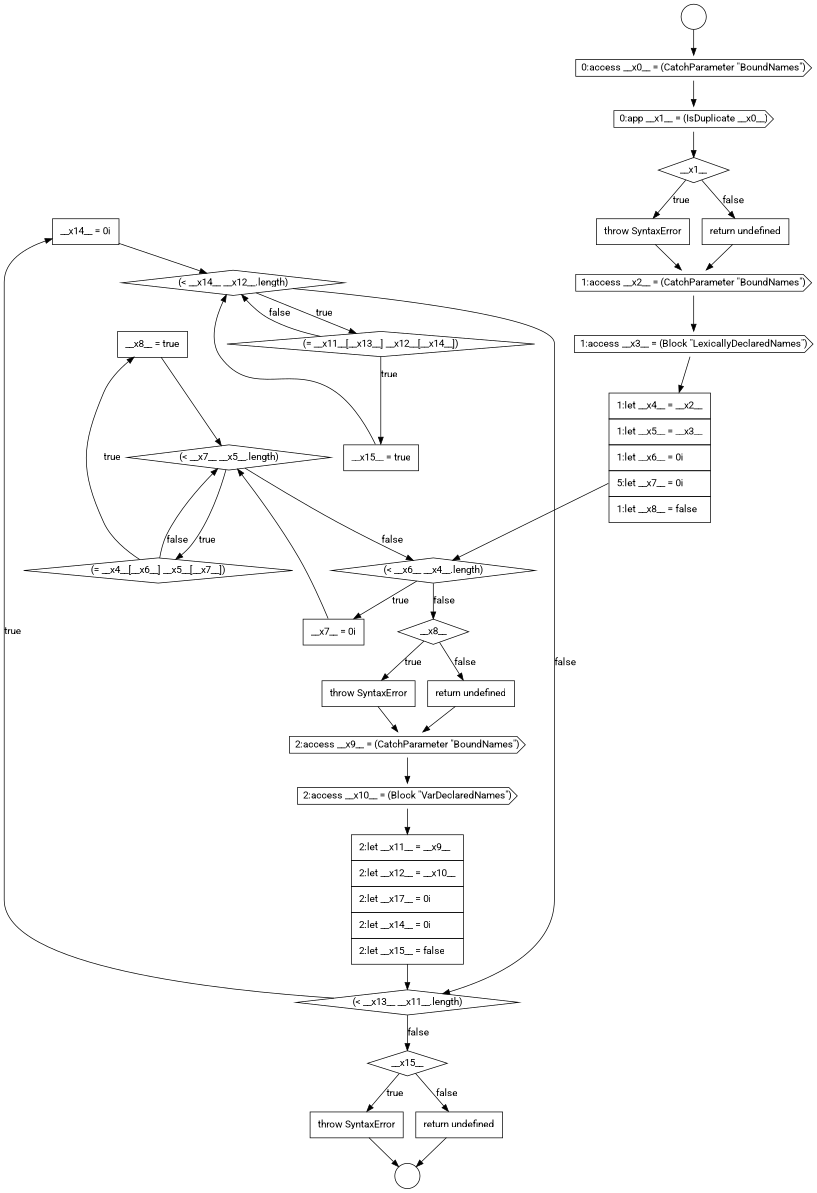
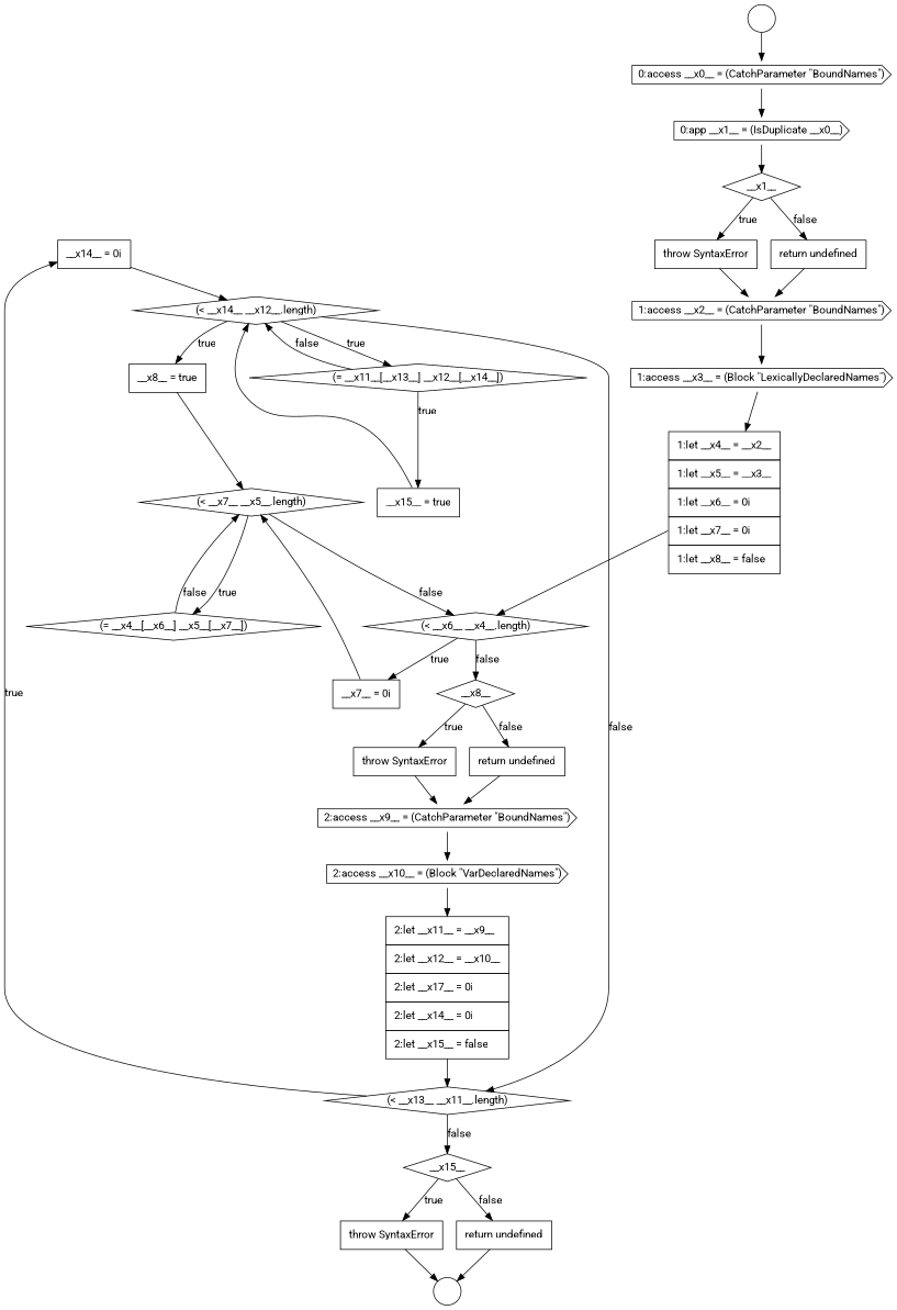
  digraph {
    fontname=Roboto
    node [color=black fillcolor=white fontname=Roboto shape=none style=filled]
    edge [color=black fontname=Roboto]
    n1 [label=<<font color="black">     <table border="0" cellborder="1" cellspacing="0" cellpadding="10">       <tr><td align="left">__x14__ = 0i</td></tr>     </table>   </font>> margin=0]
    n2 [label=<<font color="black">(&lt; __x14__ __x12__.length)</font>> shape=diamond]
    n3 [label=<<font color="black">(&lt; __x13__ __x11__.length)</font>> shape=diamond]
    n4 [label=<<font color="black">(= __x11__[__x13__] __x12__[__x14__])</font>> shape=diamond]
    n5 [label=" " shape=circle]
    n6 [label=<<font color="black">__x8__</font>> shape=diamond]
    n7 [label=<<font color="black">     <table border="0" cellborder="1" cellspacing="0" cellpadding="10">       <tr><td align="left">return undefined</td></tr>     </table>   </font>> margin=0]
    n8 [label=<<font color="black">     <table border="0" cellborder="1" cellspacing="0" cellpadding="10">       <tr><td align="left">throw SyntaxError</td></tr>     </table>   </font>> margin=0]
    n9 [label=<<font color="black">2:access __x9__ = (CatchParameter &quot;BoundNames&quot;)</font>> shape=cds]
    n10 [label=<<font color="black">2:access __x10__ = (Block &quot;VarDeclaredNames&quot;)</font>> shape=cds]
    n11 [label=<<font color="black">__x15__</font>> shape=diamond]
    n12 [label=<<font color="black">     <table border="0" cellborder="1" cellspacing="0" cellpadding="10">       <tr><td align="left">throw SyntaxError</td></tr>     </table>   </font>> margin=0]
    n13 [label=<<font color="black">     <table border="0" cellborder="1" cellspacing="0" cellpadding="10">       <tr><td align="left">return undefined</td></tr>     </table>   </font>> margin=0]
    n14 [label=<<font color="black">1:access __x3__ = (Block &quot;LexicallyDeclaredNames&quot;)</font>> shape=cds]
-   n15 [label=<<font color="black">     <table border="0" cellborder="1" cellspacing="0" cellpadding="10">       <tr><td align="left">1:let __x4__ = __x2__</td></tr>       <tr><td align="left">1:let __x5__ = __x3__</td></tr>       <tr><td align="left">1:let __x6__ = 0i</td></tr>       <tr><td align="left">5:let __x7__ = 0i</td></tr>       <tr><td align="left">1:let __x8__ = false</td></tr>     </table>   </font>> margin=0]
+   n15 [label=<<font color="black">     <table border="0" cellborder="1" cellspacing="0" cellpadding="10">       <tr><td align="left">1:let __x4__ = __x2__</td></tr>       <tr><td align="left">1:let __x5__ = __x3__</td></tr>       <tr><td align="left">1:let __x6__ = 0i</td></tr>       <tr><td align="left">1:let __x7__ = 0i</td></tr>       <tr><td align="left">1:let __x8__ = false</td></tr>     </table>   </font>> margin=0]
    n16 [label=<<font color="black">(&lt; __x6__ __x4__.length)</font>> shape=diamond]
    n17 [label=<<font color="black">__x1__</font>> shape=diamond]
    n18 [label=<<font color="black">     <table border="0" cellborder="1" cellspacing="0" cellpadding="10">       <tr><td align="left">throw SyntaxError</td></tr>     </table>   </font>> margin=0]
    n19 [label=<<font color="black">     <table border="0" cellborder="1" cellspacing="0" cellpadding="10">       <tr><td align="left">return undefined</td></tr>     </table>   </font>> margin=0]
    n20 [label=<<font color="black">1:access __x2__ = (CatchParameter &quot;BoundNames&quot;)</font>> shape=cds]
    n21 [label=<<font color="black">     <table border="0" cellborder="1" cellspacing="0" cellpadding="10">       <tr><td align="left">2:let __x11__ = __x9__</td></tr>       <tr><td align="left">2:let __x12__ = __x10__</td></tr>       <tr><td align="left">2:let __x17__ = 0i</td></tr>       <tr><td align="left">2:let __x14__ = 0i</td></tr>       <tr><td align="left">2:let __x15__ = false</td></tr>     </table>   </font>> margin=0]
    n22 [label=<<font color="black">0:access __x0__ = (CatchParameter &quot;BoundNames&quot;)</font>> shape=cds]
    n23 [label=<<font color="black">0:app __x1__ = (IsDuplicate __x0__)</font>> shape=cds]
    n24 [label=<<font color="black">     <table border="0" cellborder="1" cellspacing="0" cellpadding="10">       <tr><td align="left">__x15__ = true</td></tr>     </table>   </font>> margin=0]
    n25 [label=<<font color="black">(&lt; __x7__ __x5__.length)</font>> shape=diamond]
    n26 [label=<<font color="black">(= __x4__[__x6__] __x5__[__x7__])</font>> shape=diamond]
    n27 [label=<<font color="black">     <table border="0" cellborder="1" cellspacing="0" cellpadding="10">       <tr><td align="left">__x8__ = true</td></tr>     </table>   </font>> margin=0]
    n28 [label=<<font color="black">     <table border="0" cellborder="1" cellspacing="0" cellpadding="10">       <tr><td align="left">__x7__ = 0i</td></tr>     </table>   </font>> margin=0]
    n29 [label=" " shape=circle]
    n1 -> n2
    n2 -> n3 [label=<<font color="black">false</font>>]
    n2 -> n4 [label=<<font color="black">true</font>>]
    n3 -> n1 [label=<<font color="black">true</font>>]
    n3 -> n11 [label=<<font color="black">false</font>>]
    n4 -> n2 [label=<<font color="black">false</font>>]
    n4 -> n24 [label=<<font color="black">true</font>>]
    n6 -> n7 [label=<<font color="black">false</font>>]
    n6 -> n8 [label=<<font color="black">true</font>>]
    n7 -> n9
    n8 -> n9
    n9 -> n10
    n10 -> n21
    n11 -> n12 [label=<<font color="black">true</font>>]
    n11 -> n13 [label=<<font color="black">false</font>>]
    n12 -> n5
    n13 -> n5
    n14 -> n15
    n15 -> n16
    n16 -> n6 [label=<<font color="black">false</font>>]
    n16 -> n28 [label=<<font color="black">true</font>>]
    n17 -> n18 [label=<<font color="black">true</font>>]
    n17 -> n19 [label=<<font color="black">false</font>>]
    n18 -> n20
    n19 -> n20
    n20 -> n14
    n21 -> n3
    n22 -> n23
    n23 -> n17
    n24 -> n2
    n25 -> n16 [label=<<font color="black">false</font>>]
    n25 -> n26 [label=<<font color="black">true</font>>]
    n26 -> n25 [label=<<font color="black">false</font>>]
-   n26 -> n27 [label=<<font color="black">true</font>>]
+   n2 -> n27 [label=<<font color="black">true</font>>]
    n27 -> n25
    n28 -> n25
    n29 -> n22
  }
